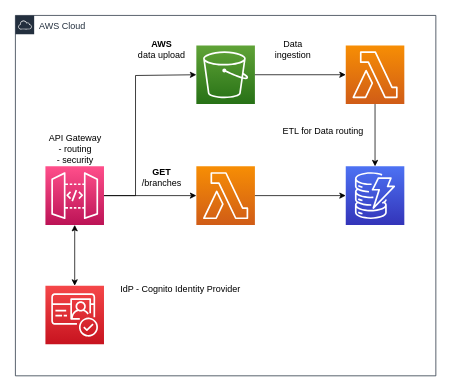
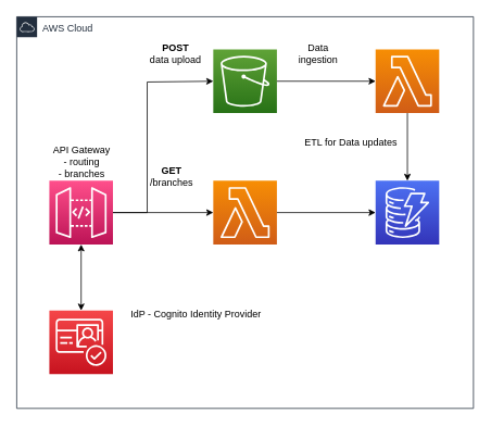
  <mxCell id="0" />
  <mxCell id="1" parent="0" />
  <mxCell id="2" value="AWS Cloud" style="points=[[0,0],[0.25,0],[0.5,0],[0.75,0],[1,0],[1,0.25],[1,0.5],[1,0.75],[1,1],[0.75,1],[0.5,1],[0.25,1],[0,1],[0,0.75],[0,0.5],[0,0.25]];outlineConnect=0;gradientColor=none;html=1;whiteSpace=wrap;fontSize=12;fontStyle=0;container=1;pointerEvents=0;collapsible=0;recursiveResize=0;shape=mxgraph.aws4.group;grIcon=mxgraph.aws4.group_aws_cloud;strokeColor=#232F3E;fillColor=none;verticalAlign=top;align=left;spacingLeft=30;fontColor=#232F3E;dashed=0;" parent="1" vertex="1"><mxGeometry x="20" y="20" width="560" height="480" as="geometry" /></mxCell>
  <mxCell id="3" value="" style="sketch=0;points=[[0,0,0],[0.25,0,0],[0.5,0,0],[0.75,0,0],[1,0,0],[0,1,0],[0.25,1,0],[0.5,1,0],[0.75,1,0],[1,1,0],[0,0.25,0],[0,0.5,0],[0,0.75,0],[1,0.25,0],[1,0.5,0],[1,0.75,0]];outlineConnect=0;fontColor=#232F3E;gradientColor=#FF4F8B;gradientDirection=north;fillColor=#BC1356;strokeColor=#ffffff;dashed=0;verticalLabelPosition=bottom;verticalAlign=top;align=center;html=1;fontSize=12;fontStyle=0;aspect=fixed;shape=mxgraph.aws4.resourceIcon;resIcon=mxgraph.aws4.api_gateway;" parent="2" vertex="1"><mxGeometry x="40" y="201" width="78" height="78" as="geometry" /></mxCell>
  <mxCell id="4" value="" style="sketch=0;points=[[0,0,0],[0.25,0,0],[0.5,0,0],[0.75,0,0],[1,0,0],[0,1,0],[0.25,1,0],[0.5,1,0],[0.75,1,0],[1,1,0],[0,0.25,0],[0,0.5,0],[0,0.75,0],[1,0.25,0],[1,0.5,0],[1,0.75,0]];outlineConnect=0;fontColor=#232F3E;gradientColor=#60A337;gradientDirection=north;fillColor=#277116;strokeColor=#ffffff;dashed=0;verticalLabelPosition=bottom;verticalAlign=top;align=center;html=1;fontSize=12;fontStyle=0;aspect=fixed;shape=mxgraph.aws4.resourceIcon;resIcon=mxgraph.aws4.s3;" parent="2" vertex="1"><mxGeometry x="241" y="40" width="78" height="78" as="geometry" /></mxCell>
  <mxCell id="5" value="" style="sketch=0;points=[[0,0,0],[0.25,0,0],[0.5,0,0],[0.75,0,0],[1,0,0],[0,1,0],[0.25,1,0],[0.5,1,0],[0.75,1,0],[1,1,0],[0,0.25,0],[0,0.5,0],[0,0.75,0],[1,0.25,0],[1,0.5,0],[1,0.75,0]];outlineConnect=0;fontColor=#232F3E;gradientColor=#F78E04;gradientDirection=north;fillColor=#D05C17;strokeColor=#ffffff;dashed=0;verticalLabelPosition=bottom;verticalAlign=top;align=center;html=1;fontSize=12;fontStyle=0;aspect=fixed;shape=mxgraph.aws4.resourceIcon;resIcon=mxgraph.aws4.lambda;" parent="2" vertex="1"><mxGeometry x="440" y="40" width="78" height="78" as="geometry" /></mxCell>
  <mxCell id="6" value="" style="sketch=0;points=[[0,0,0],[0.25,0,0],[0.5,0,0],[0.75,0,0],[1,0,0],[0,1,0],[0.25,1,0],[0.5,1,0],[0.75,1,0],[1,1,0],[0,0.25,0],[0,0.5,0],[0,0.75,0],[1,0.25,0],[1,0.5,0],[1,0.75,0]];outlineConnect=0;fontColor=#232F3E;gradientColor=#F54749;gradientDirection=north;fillColor=#C7131F;strokeColor=#ffffff;dashed=0;verticalLabelPosition=bottom;verticalAlign=top;align=center;html=1;fontSize=12;fontStyle=0;aspect=fixed;shape=mxgraph.aws4.resourceIcon;resIcon=mxgraph.aws4.cognito;" parent="2" vertex="1"><mxGeometry x="40" y="360" width="78" height="78" as="geometry" /></mxCell>
  <mxCell id="7" value="" style="sketch=0;points=[[0,0,0],[0.25,0,0],[0.5,0,0],[0.75,0,0],[1,0,0],[0,1,0],[0.25,1,0],[0.5,1,0],[0.75,1,0],[1,1,0],[0,0.25,0],[0,0.5,0],[0,0.75,0],[1,0.25,0],[1,0.5,0],[1,0.75,0]];outlineConnect=0;fontColor=#232F3E;gradientColor=#F78E04;gradientDirection=north;fillColor=#D05C17;strokeColor=#ffffff;dashed=0;verticalLabelPosition=bottom;verticalAlign=top;align=center;html=1;fontSize=12;fontStyle=0;aspect=fixed;shape=mxgraph.aws4.resourceIcon;resIcon=mxgraph.aws4.lambda;" parent="2" vertex="1"><mxGeometry x="241" y="201" width="78" height="78" as="geometry" /></mxCell>
  <mxCell id="8" value="" style="sketch=0;points=[[0,0,0],[0.25,0,0],[0.5,0,0],[0.75,0,0],[1,0,0],[0,1,0],[0.25,1,0],[0.5,1,0],[0.75,1,0],[1,1,0],[0,0.25,0],[0,0.5,0],[0,0.75,0],[1,0.25,0],[1,0.5,0],[1,0.75,0]];outlineConnect=0;fontColor=#232F3E;gradientColor=#4D72F3;gradientDirection=north;fillColor=#3334B9;strokeColor=#ffffff;dashed=0;verticalLabelPosition=bottom;verticalAlign=top;align=center;html=1;fontSize=12;fontStyle=0;aspect=fixed;shape=mxgraph.aws4.resourceIcon;resIcon=mxgraph.aws4.dynamodb;" parent="2" vertex="1"><mxGeometry x="440" y="201" width="78" height="78" as="geometry" /></mxCell>
  <mxCell id="9" value="" style="endArrow=classic;startArrow=classic;html=1;rounded=0;exitX=0.5;exitY=0;exitDx=0;exitDy=0;exitPerimeter=0;entryX=0.5;entryY=1;entryDx=0;entryDy=0;entryPerimeter=0;" edge="1" parent="2" source="6" target="3"><mxGeometry width="50" height="50" relative="1" as="geometry"><mxPoint x="200" y="260" as="sourcePoint" /><mxPoint x="250" y="210" as="targetPoint" /></mxGeometry></mxCell>
  <mxCell id="10" value="" style="endArrow=classic;html=1;rounded=0;entryX=0;entryY=0.5;entryDx=0;entryDy=0;entryPerimeter=0;" edge="1" parent="2" source="7" target="8"><mxGeometry width="50" height="50" relative="1" as="geometry"><mxPoint x="200" y="260" as="sourcePoint" /><mxPoint x="250" y="210" as="targetPoint" /></mxGeometry></mxCell>
  <mxCell id="11" value="" style="endArrow=classic;html=1;rounded=0;entryX=0;entryY=0.5;entryDx=0;entryDy=0;entryPerimeter=0;" edge="1" parent="2" source="3" target="7"><mxGeometry width="50" height="50" relative="1" as="geometry"><mxPoint x="200" y="260" as="sourcePoint" /><mxPoint x="250" y="210" as="targetPoint" /></mxGeometry></mxCell>
  <mxCell id="12" value="" style="endArrow=classic;html=1;rounded=0;entryX=0;entryY=0.5;entryDx=0;entryDy=0;entryPerimeter=0;exitX=1;exitY=0.5;exitDx=0;exitDy=0;exitPerimeter=0;" edge="1" parent="2" source="3" target="4"><mxGeometry width="50" height="50" relative="1" as="geometry"><mxPoint x="200" y="260" as="sourcePoint" /><mxPoint x="250" y="210" as="targetPoint" /><Array as="points"><mxPoint x="160" y="240" /><mxPoint x="160" y="80" /></Array></mxGeometry></mxCell>
  <mxCell id="13" value="" style="endArrow=classic;html=1;rounded=0;entryX=0;entryY=0.5;entryDx=0;entryDy=0;entryPerimeter=0;exitX=1;exitY=0.5;exitDx=0;exitDy=0;exitPerimeter=0;" edge="1" parent="2" source="4" target="5"><mxGeometry width="50" height="50" relative="1" as="geometry"><mxPoint x="200" y="260" as="sourcePoint" /><mxPoint x="250" y="210" as="targetPoint" /></mxGeometry></mxCell>
  <mxCell id="14" value="" style="endArrow=classic;html=1;rounded=0;entryX=0.5;entryY=0;entryDx=0;entryDy=0;entryPerimeter=0;exitX=0.5;exitY=1;exitDx=0;exitDy=0;exitPerimeter=0;" edge="1" parent="2" source="5" target="8"><mxGeometry width="50" height="50" relative="1" as="geometry"><mxPoint x="200" y="260" as="sourcePoint" /><mxPoint x="250" y="210" as="targetPoint" /></mxGeometry></mxCell>
  <mxCell id="15" value="IdP - Cognito Identity Provider" style="text;html=1;strokeColor=none;fillColor=none;align=center;verticalAlign=middle;whiteSpace=wrap;rounded=0;" vertex="1" parent="2"><mxGeometry x="130" y="350" width="180" height="30" as="geometry" /></mxCell>
  <mxCell id="16" value="Data ingestion" style="text;html=1;strokeColor=none;fillColor=none;align=center;verticalAlign=middle;whiteSpace=wrap;rounded=0;" vertex="1" parent="2"><mxGeometry x="340" y="30" width="60" height="30" as="geometry" /></mxCell>
- <mxCell id="17" value="ETL for&amp;nbsp;Data routing" style="text;html=1;strokeColor=none;fillColor=none;align=center;verticalAlign=middle;whiteSpace=wrap;rounded=0;" vertex="1" parent="2"><mxGeometry x="340" y="140" width="140" height="30" as="geometry" /></mxCell>
- <mxCell id="18" value="&lt;b&gt;GET&lt;/b&gt;&lt;br&gt;/branches" style="text;html=1;strokeColor=none;fillColor=none;align=center;verticalAlign=middle;whiteSpace=wrap;rounded=0;" vertex="1" parent="2"><mxGeometry x="165" y="201" width="60" height="30" as="geometry" /></mxCell>
- <mxCell id="19" value="&lt;b&gt;AWS&lt;/b&gt;&lt;br&gt;data upload" style="text;html=1;strokeColor=none;fillColor=none;align=center;verticalAlign=middle;whiteSpace=wrap;rounded=0;" vertex="1" parent="2"><mxGeometry x="150" y="30" width="90" height="30" as="geometry" /></mxCell>
- <mxCell id="20" value="API Gateway&lt;br&gt;- routing&lt;br&gt;- security&lt;br&gt;&lt;br&gt;" style="text;html=1;strokeColor=none;fillColor=none;align=center;verticalAlign=middle;whiteSpace=wrap;rounded=0;" vertex="1" parent="2"><mxGeometry x="40" y="170" width="80" height="30" as="geometry" /></mxCell>
+ <mxCell id="17" value="ETL for&amp;nbsp;Data updates" style="text;html=1;strokeColor=none;fillColor=none;align=center;verticalAlign=middle;whiteSpace=wrap;rounded=0;" vertex="1" parent="2"><mxGeometry x="340" y="140" width="140" height="30" as="geometry" /></mxCell>
+ <mxCell id="18" value="&lt;b&gt;GET&lt;/b&gt;&lt;br&gt;/branches" style="text;html=1;strokeColor=none;fillColor=none;align=center;verticalAlign=middle;whiteSpace=wrap;rounded=0;" vertex="1" parent="2"><mxGeometry x="160" y="181" width="60" height="30" as="geometry" /></mxCell>
+ <mxCell id="19" value="&lt;b&gt;POST&lt;/b&gt;&lt;br&gt;data upload" style="text;html=1;strokeColor=none;fillColor=none;align=center;verticalAlign=middle;whiteSpace=wrap;rounded=0;" vertex="1" parent="2"><mxGeometry x="150" y="30" width="90" height="30" as="geometry" /></mxCell>
+ <mxCell id="20" value="API Gateway&lt;br&gt;- routing&lt;br&gt;- branches&lt;br&gt;&lt;br&gt;" style="text;html=1;strokeColor=none;fillColor=none;align=center;verticalAlign=middle;whiteSpace=wrap;rounded=0;" vertex="1" parent="2"><mxGeometry x="40" y="170" width="80" height="30" as="geometry" /></mxCell>
